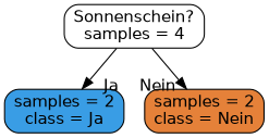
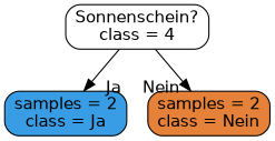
  digraph {
    node [color=black fontname=helvetica shape=box style="filled, rounded"]
    edge [fontname=helvetica labeldistance=2.5]
-   n1 [fillcolor="#e5813900" label=<Sonnenschein?<br/>samples = 4<br/>>]
+   n1 [fillcolor="#e5813900" label=<Sonnenschein?<br/>class = 4<br/>>]
    n2 [fillcolor="#399de5ff" label=<samples = 2<br/>class = Ja>]
    n3 [fillcolor="#e58139ff" label=<samples = 2<br/>class = Nein>]
    n1 -> n2 [headlabel=Ja labelangle=-45]
    n1 -> n3 [headlabel=Nein labelangle=45]
  }
